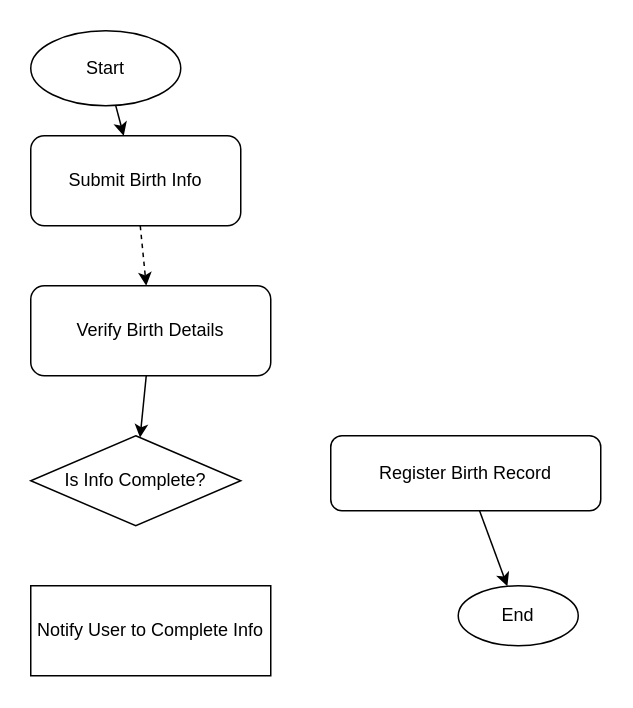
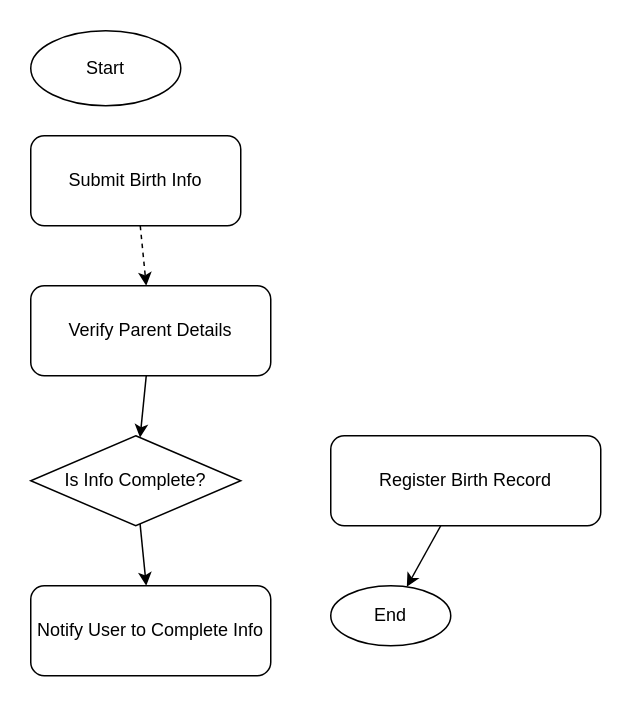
  <mxCell id="0" />
  <mxCell id="1" parent="0" />
  <mxCell id="2" value="Start" style="ellipse;whiteSpace=wrap;html=1;aspect=fixed;" vertex="1" parent="1"><mxGeometry x="20" y="20" width="100" height="50" as="geometry" /></mxCell>
  <mxCell id="3" value="Submit Birth Info" style="rounded=1;whiteSpace=wrap;html=1;" vertex="1" parent="1"><mxGeometry x="20" y="90" width="140" height="60" as="geometry" /></mxCell>
- <mxCell id="4" value="Verify Birth Details" style="rounded=1;whiteSpace=wrap;html=1;" vertex="1" parent="1"><mxGeometry x="20" y="190" width="160" height="60" as="geometry" /></mxCell>
+ <mxCell id="4" value="Verify Parent Details" style="rounded=1;whiteSpace=wrap;html=1;" vertex="1" parent="1"><mxGeometry x="20" y="190" width="160" height="60" as="geometry" /></mxCell>
  <mxCell id="5" value="Is Info Complete?" style="rhombus;whiteSpace=wrap;html=1;" vertex="1" parent="1"><mxGeometry x="20" y="290" width="140" height="60" as="geometry" /></mxCell>
- <mxCell id="6" value="Register Birth Record" style="rounded=1;whiteSpace=wrap;html=1;" vertex="1" parent="1"><mxGeometry x="220" y="290" width="180" height="50" as="geometry" /></mxCell>
- <mxCell id="7" value="Notify User to Complete Info" style="whiteSpace=wrap;html=1;rounded=0;" vertex="1" parent="1"><mxGeometry x="20" y="390" width="160" height="60" as="geometry" /></mxCell>
- <mxCell id="8" value="End" style="ellipse;whiteSpace=wrap;html=1;aspect=fixed;" vertex="1" parent="1"><mxGeometry x="305" y="390" width="80" height="40" as="geometry" /></mxCell>
- <mxCell id="9" edge="1" source="2" target="3" parent="1"><mxGeometry relative="1" as="geometry" /></mxCell>
+ <mxCell id="6" value="Register Birth Record" style="rounded=1;whiteSpace=wrap;html=1;" vertex="1" parent="1"><mxGeometry x="220" y="290" width="180" height="60" as="geometry" /></mxCell>
+ <mxCell id="7" value="Notify User to Complete Info" style="rounded=1;whiteSpace=wrap;html=1;" vertex="1" parent="1"><mxGeometry x="20" y="390" width="160" height="60" as="geometry" /></mxCell>
+ <mxCell id="8" value="End" style="ellipse;whiteSpace=wrap;html=1;aspect=fixed;" vertex="1" parent="1"><mxGeometry x="220" y="390" width="80" height="40" as="geometry" /></mxCell>
  <mxCell id="10" edge="1" source="3" target="4" parent="1" style="dashed=1;"><mxGeometry relative="1" as="geometry" /></mxCell>
  <mxCell id="11" edge="1" source="4" target="5" parent="1"><mxGeometry relative="1" as="geometry" /></mxCell>
  <mxCell id="12" edge="1" source="5" target="8" parent="1" style=";"><mxGeometry relative="1" as="geometry" /></mxCell>
+ <mxCell id="13" edge="1" source="5" target="7" parent="1"><mxGeometry relative="1" as="geometry" /></mxCell>
  <mxCell id="14" edge="1" source="6" target="8" parent="1"><mxGeometry relative="1" as="geometry" /></mxCell>
